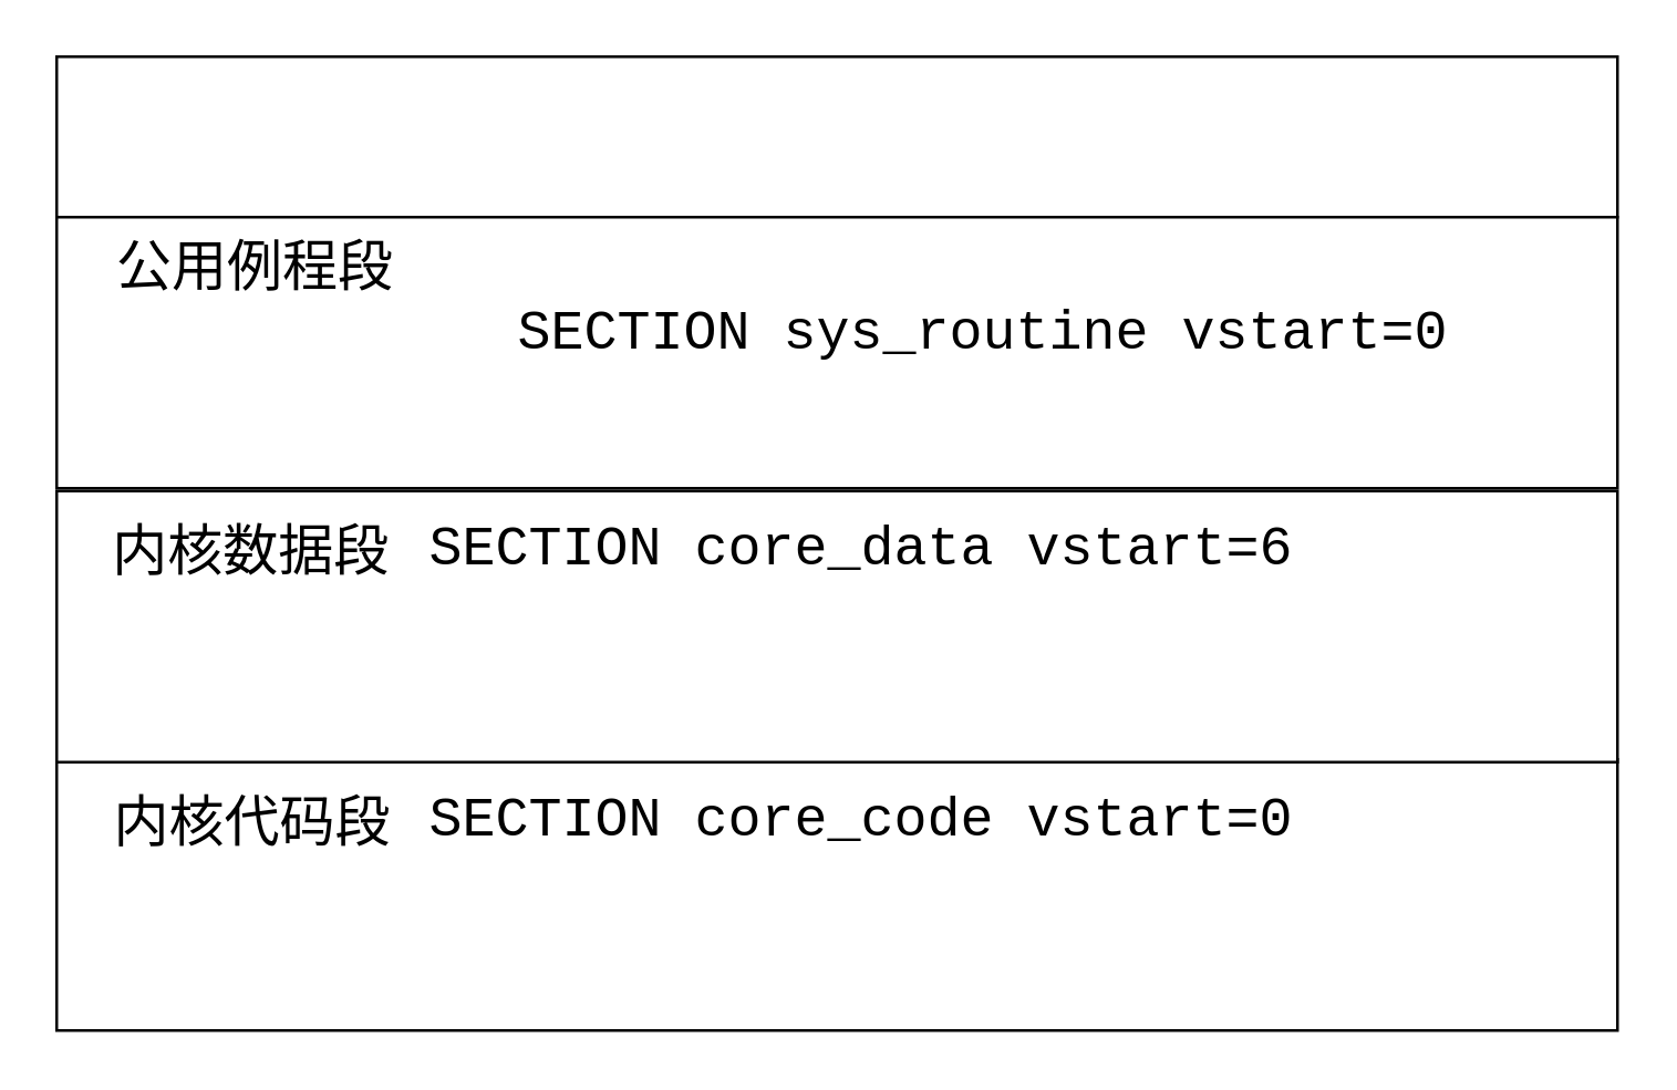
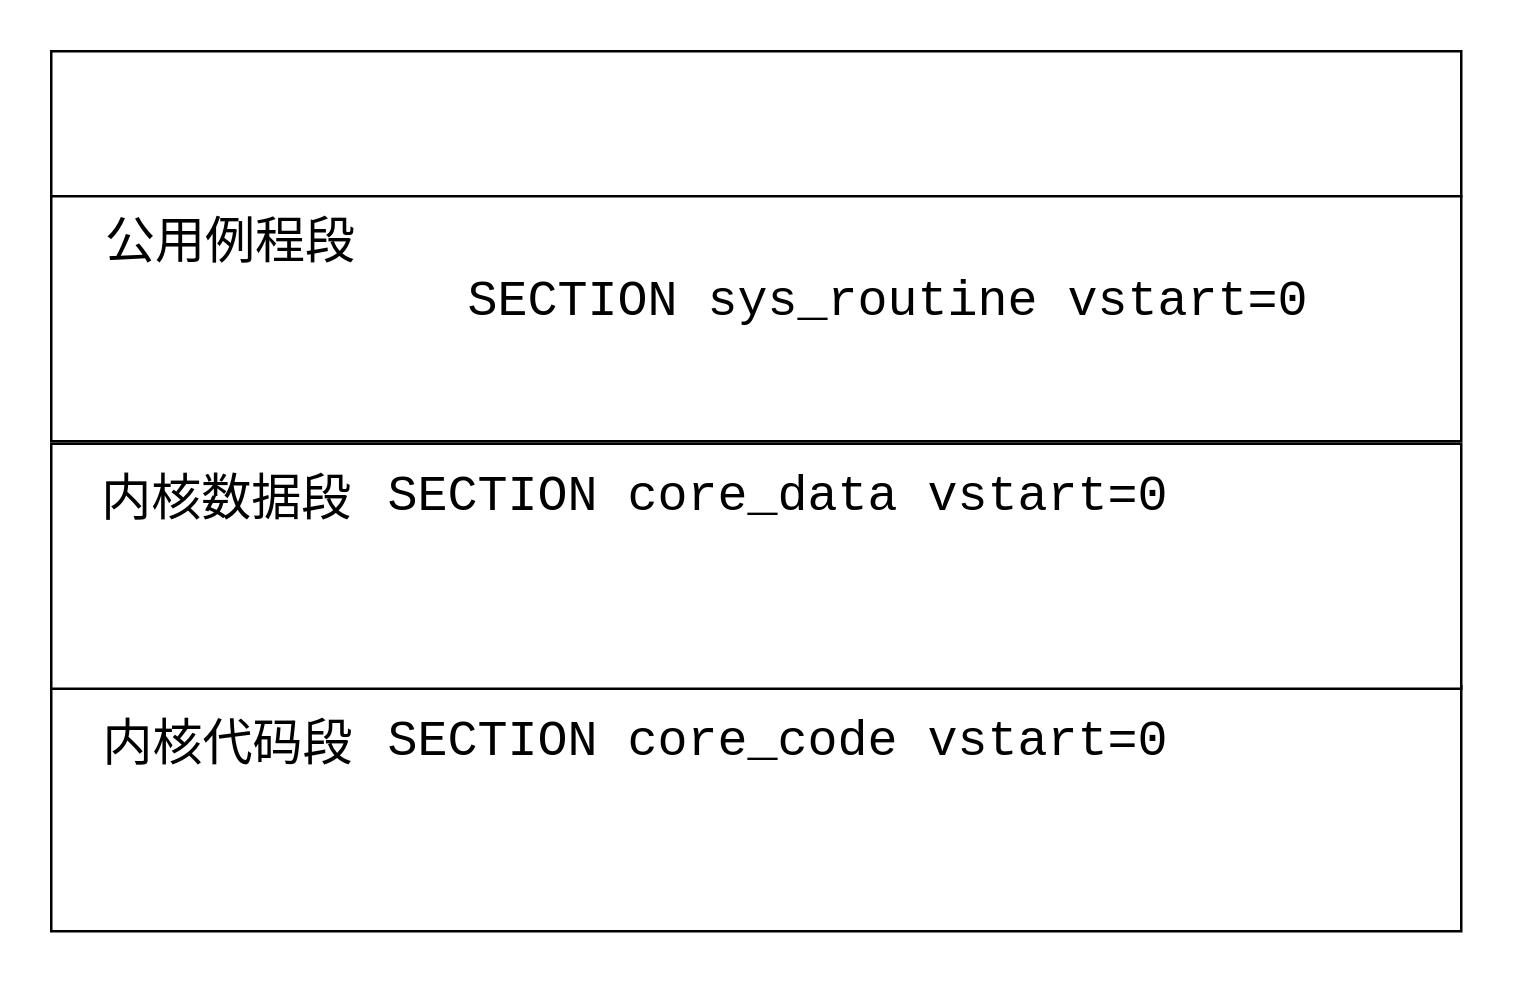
  <mxCell id="0" />
  <mxCell id="1" parent="0" />
  <mxCell id="2" value="" style="rounded=0;whiteSpace=wrap;html=1;" vertex="1" parent="1"><mxGeometry x="20" y="274" width="564" height="98" as="geometry" /></mxCell>
  <mxCell id="3" value="" style="rounded=0;whiteSpace=wrap;html=1;" vertex="1" parent="1"><mxGeometry x="20" y="177" width="564" height="98" as="geometry" /></mxCell>
  <mxCell id="4" value="" style="rounded=0;whiteSpace=wrap;html=1;" vertex="1" parent="1"><mxGeometry x="20" y="20" width="564" height="58" as="geometry" /></mxCell>
  <mxCell id="5" value="" style="rounded=0;whiteSpace=wrap;html=1;" vertex="1" parent="1"><mxGeometry x="20" y="78" width="564" height="98" as="geometry" /></mxCell>
  <mxCell id="6" value="&lt;font style=&quot;font-size: 20px&quot;&gt;公用例程段&lt;/font&gt;" style="text;html=1;strokeColor=none;fillColor=none;align=center;verticalAlign=middle;whiteSpace=wrap;rounded=0;" vertex="1" parent="1"><mxGeometry x="36" y="85" width="112" height="20" as="geometry" /></mxCell>
  <mxCell id="7" value="&lt;font style=&quot;font-size: 20px&quot;&gt;内核数据段&lt;/font&gt;" style="text;html=1;strokeColor=none;fillColor=none;align=center;verticalAlign=middle;whiteSpace=wrap;rounded=0;" vertex="1" parent="1"><mxGeometry x="36" y="188" width="109" height="20" as="geometry" /></mxCell>
  <mxCell id="8" value="&lt;font style=&quot;font-size: 20px&quot;&gt;内核代码段&lt;/font&gt;" style="text;html=1;strokeColor=none;fillColor=none;align=center;verticalAlign=middle;whiteSpace=wrap;rounded=0;" vertex="1" parent="1"><mxGeometry x="37.5" y="286" width="106" height="20" as="geometry" /></mxCell>
  <mxCell id="9" value="&lt;font style=&quot;font-size: 20px&quot; face=&quot;Courier New&quot;&gt;SECTION sys_routine vstart=0&lt;/font&gt;" style="text;html=1;strokeColor=none;fillColor=none;align=center;verticalAlign=middle;whiteSpace=wrap;rounded=0;" vertex="1" parent="1"><mxGeometry x="183" y="110" width="344" height="20" as="geometry" /></mxCell>
- <mxCell id="10" value="&lt;font style=&quot;font-size: 20px&quot; face=&quot;Courier New&quot;&gt;SECTION core_data vstart=6&lt;/font&gt;" style="text;html=1;strokeColor=none;fillColor=none;align=center;verticalAlign=middle;whiteSpace=wrap;rounded=0;" vertex="1" parent="1"><mxGeometry x="138.5" y="188" width="344" height="20" as="geometry" /></mxCell>
+ <mxCell id="10" value="&lt;font style=&quot;font-size: 20px&quot; face=&quot;Courier New&quot;&gt;SECTION core_data vstart=0&lt;/font&gt;" style="text;html=1;strokeColor=none;fillColor=none;align=center;verticalAlign=middle;whiteSpace=wrap;rounded=0;" vertex="1" parent="1"><mxGeometry x="138.5" y="188" width="344" height="20" as="geometry" /></mxCell>
  <mxCell id="11" value="&lt;font style=&quot;font-size: 20px&quot; face=&quot;Courier New&quot;&gt;SECTION core_code vstart=0&lt;/font&gt;" style="text;html=1;strokeColor=none;fillColor=none;align=center;verticalAlign=middle;whiteSpace=wrap;rounded=0;" vertex="1" parent="1"><mxGeometry x="138.5" y="286" width="344" height="20" as="geometry" /></mxCell>
